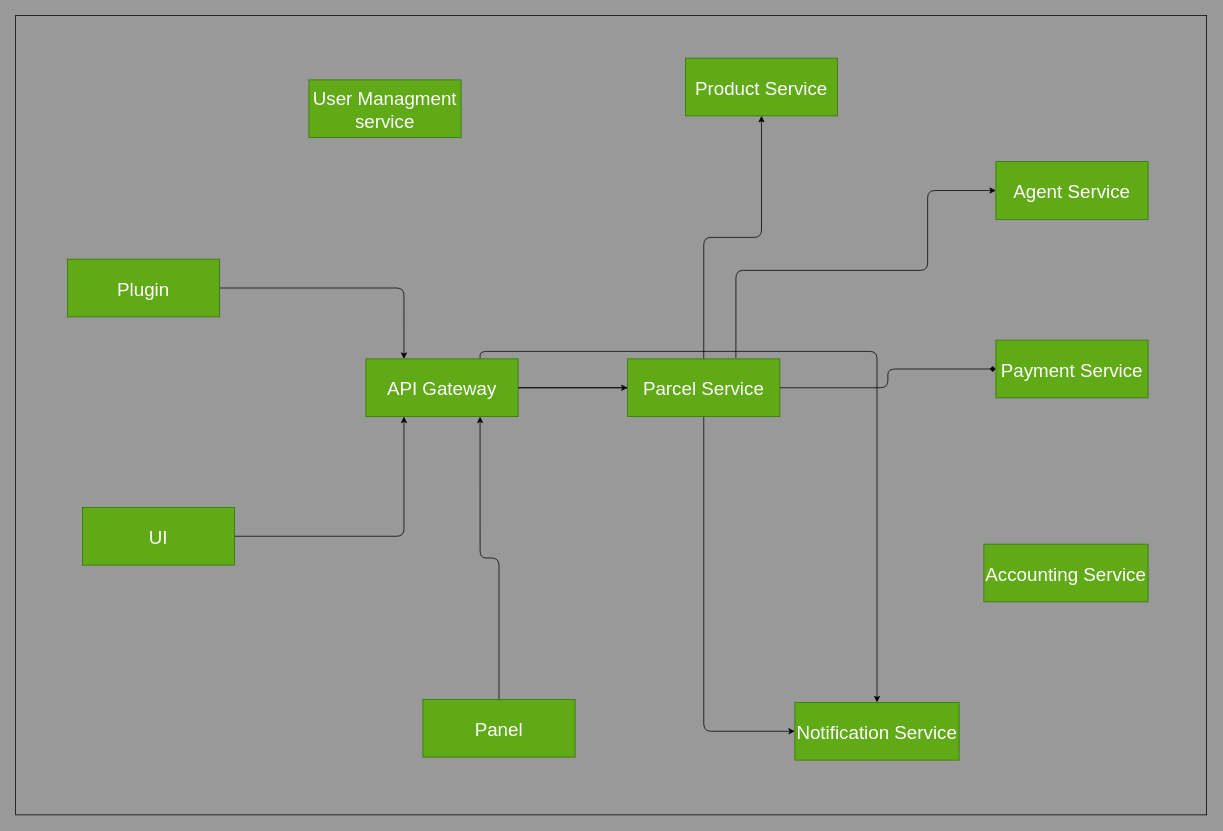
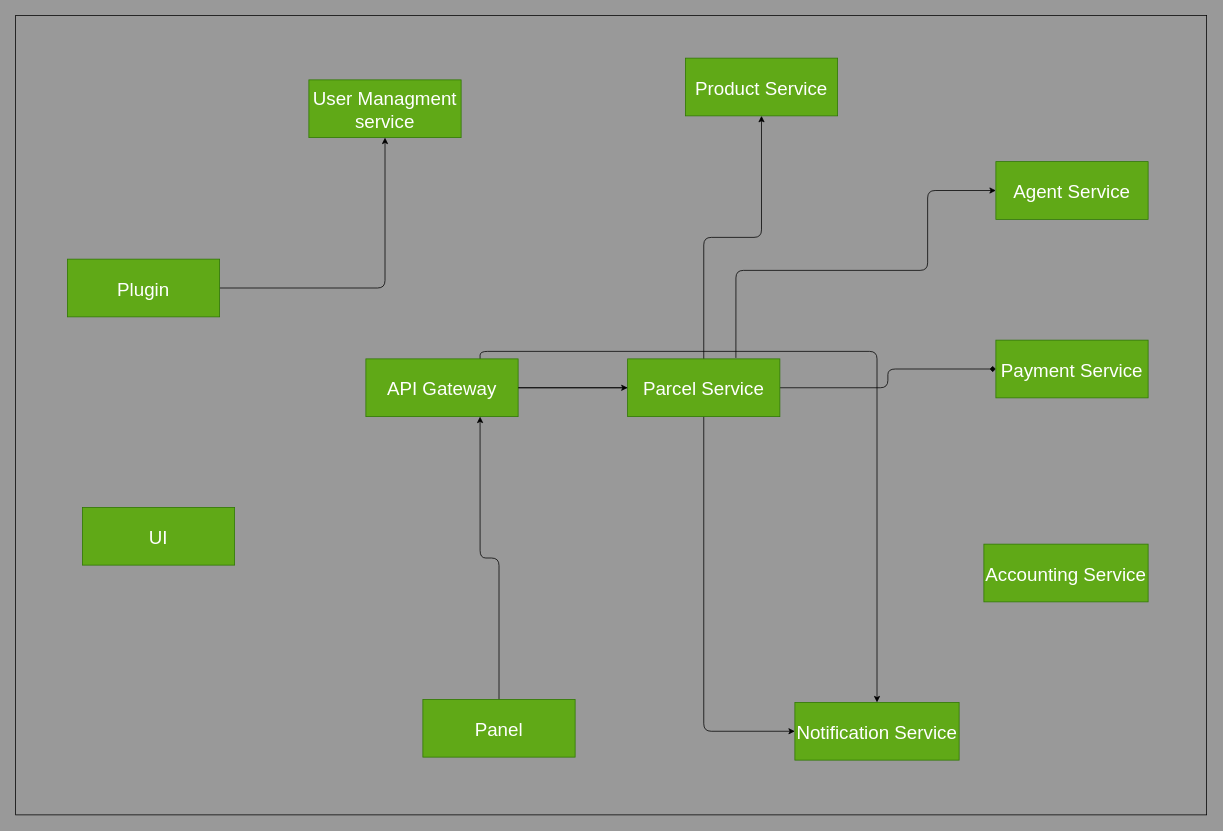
  <mxCell id="0" />
  <mxCell id="1" parent="0" />
  <mxCell id="2" style="edgeStyle=orthogonalEdgeStyle;html=1;exitX=1;exitY=0.5;exitDx=0;exitDy=0;entryX=0;entryY=0.5;entryDx=0;entryDy=0;fontSize=25;" edge="1" parent="1" source="4" target="22"><mxGeometry relative="1" as="geometry" /></mxCell>
  <mxCell id="3" style="edgeStyle=orthogonalEdgeStyle;html=1;fontSize=25;exitX=0.75;exitY=0;exitDx=0;exitDy=0;" edge="1" parent="1" source="4" target="17"><mxGeometry relative="1" as="geometry"><mxPoint x="660.253" y="479.782" as="sourcePoint" /></mxGeometry></mxCell>
  <mxCell id="4" value="&lt;font style=&quot;font-size: 25px;&quot;&gt;API Gateway&lt;/font&gt;" style="rounded=0;whiteSpace=wrap;html=1;fillColor=#60a917;fontColor=#ffffff;strokeColor=#2D7600;rotation=0;" vertex="1" parent="1"><mxGeometry x="487" y="478" width="203" height="77" as="geometry" /></mxCell>
  <mxCell id="5" value="&lt;font style=&quot;font-size: 25px;&quot;&gt;User Managment service&lt;/font&gt;" style="rounded=0;whiteSpace=wrap;html=1;fillColor=#60a917;fontColor=#ffffff;strokeColor=#2D7600;rotation=0;" vertex="1" parent="1"><mxGeometry x="411" y="106" width="203" height="77" as="geometry" /></mxCell>
  <mxCell id="6" style="edgeStyle=orthogonalEdgeStyle;html=1;entryX=0.75;entryY=1;entryDx=0;entryDy=0;fontSize=25;" edge="1" parent="1" source="7" target="4"><mxGeometry relative="1" as="geometry" /></mxCell>
  <mxCell id="7" value="&lt;span style=&quot;font-size: 25px;&quot;&gt;Panel&lt;/span&gt;" style="rounded=0;whiteSpace=wrap;html=1;fillColor=#60a917;fontColor=#ffffff;strokeColor=#2D7600;rotation=0;" vertex="1" parent="1"><mxGeometry x="563" y="932" width="203" height="77" as="geometry" /></mxCell>
  <mxCell id="8" style="edgeStyle=orthogonalEdgeStyle;html=1;entryX=0;entryY=0.5;entryDx=0;entryDy=0;fontSize=25;exitX=0.797;exitY=0.409;exitDx=0;exitDy=0;exitPerimeter=0;" edge="1" parent="1" target="15"><mxGeometry relative="1" as="geometry"><mxPoint x="980.361" y="476.717" as="sourcePoint" /><Array as="points"><mxPoint x="980" y="360" /><mxPoint x="1236" y="360" /><mxPoint x="1236" y="254" /></Array></mxGeometry></mxCell>
  <mxCell id="9" style="edgeStyle=orthogonalEdgeStyle;html=1;entryX=0;entryY=0.5;entryDx=0;entryDy=0;fontSize=25;endArrow=diamond;" edge="1" parent="1" source="22" target="16"><mxGeometry relative="1" as="geometry" /></mxCell>
- <mxCell id="10" style="edgeStyle=orthogonalEdgeStyle;html=1;fontSize=25;entryX=0.25;entryY=0;entryDx=0;entryDy=0;" edge="1" parent="1" source="11" target="4"><mxGeometry relative="1" as="geometry"><mxPoint x="529" y="482" as="targetPoint" /></mxGeometry></mxCell>
+ <mxCell id="10" style="edgeStyle=orthogonalEdgeStyle;html=1;fontSize=25;" edge="1" parent="1" source="11" target="5"><mxGeometry relative="1" as="geometry"><mxPoint x="529" y="482" as="targetPoint" /></mxGeometry></mxCell>
  <mxCell id="11" value="&lt;font style=&quot;font-size: 25px;&quot;&gt;Plugin&lt;/font&gt;" style="rounded=0;whiteSpace=wrap;html=1;fillColor=#60a917;fontColor=#ffffff;strokeColor=#2D7600;rotation=0;" vertex="1" parent="1"><mxGeometry x="89" y="345" width="203" height="77" as="geometry" /></mxCell>
- <mxCell id="12" style="edgeStyle=orthogonalEdgeStyle;html=1;fontSize=25;entryX=0.25;entryY=1;entryDx=0;entryDy=0;" edge="1" parent="1" source="13" target="4"><mxGeometry relative="1" as="geometry" /></mxCell>
  <mxCell id="13" value="&lt;font style=&quot;font-size: 25px;&quot;&gt;UI&lt;/font&gt;" style="rounded=0;whiteSpace=wrap;html=1;fillColor=#60a917;fontColor=#ffffff;strokeColor=#2D7600;rotation=0;" vertex="1" parent="1"><mxGeometry x="109" y="676" width="203" height="77" as="geometry" /></mxCell>
  <mxCell id="14" value="&lt;font style=&quot;font-size: 25px;&quot;&gt;Product Service&lt;/font&gt;" style="rounded=0;whiteSpace=wrap;html=1;fillColor=#60a917;fontColor=#ffffff;strokeColor=#2D7600;rotation=0;" vertex="1" parent="1"><mxGeometry x="913" y="77" width="203" height="77" as="geometry" /></mxCell>
  <mxCell id="15" value="&lt;font style=&quot;font-size: 25px;&quot;&gt;Agent Service&lt;/font&gt;" style="rounded=0;whiteSpace=wrap;html=1;fillColor=#60a917;fontColor=#ffffff;strokeColor=#2D7600;rotation=0;" vertex="1" parent="1"><mxGeometry x="1327" y="215" width="203" height="77" as="geometry" /></mxCell>
  <mxCell id="16" value="&lt;font style=&quot;font-size: 25px;&quot;&gt;Payment Service&lt;/font&gt;" style="rounded=0;whiteSpace=wrap;html=1;fillColor=#60a917;fontColor=#ffffff;strokeColor=#2D7600;rotation=0;" vertex="1" parent="1"><mxGeometry x="1327" y="453" width="203" height="77" as="geometry" /></mxCell>
  <mxCell id="17" value="&lt;font style=&quot;font-size: 25px;&quot;&gt;Notification Service&lt;/font&gt;" style="rounded=0;whiteSpace=wrap;html=1;fillColor=#60a917;fontColor=#ffffff;strokeColor=#2D7600;rotation=0;" vertex="1" parent="1"><mxGeometry x="1059" y="936" width="219" height="77" as="geometry" /></mxCell>
  <mxCell id="18" value="&lt;font style=&quot;font-size: 25px;&quot;&gt;Accounting Service&lt;/font&gt;" style="rounded=0;whiteSpace=wrap;html=1;fillColor=#60a917;fontColor=#ffffff;strokeColor=#2D7600;rotation=0;" vertex="1" parent="1"><mxGeometry x="1311" y="725" width="219" height="77" as="geometry" /></mxCell>
  <mxCell id="19" value="" style="edgeStyle=orthogonalEdgeStyle;html=1;exitX=1;exitY=0.5;exitDx=0;exitDy=0;entryX=0;entryY=0.5;entryDx=0;entryDy=0;fontSize=25;endArrow=none;" edge="1" parent="1" source="4" target="22"><mxGeometry relative="1" as="geometry"><mxPoint x="387" y="532.5" as="sourcePoint" /><mxPoint x="222" y="309.5" as="targetPoint" /></mxGeometry></mxCell>
  <mxCell id="20" style="edgeStyle=orthogonalEdgeStyle;html=1;fontSize=25;" edge="1" parent="1" source="22" target="14"><mxGeometry relative="1" as="geometry" /></mxCell>
  <mxCell id="21" style="edgeStyle=orthogonalEdgeStyle;html=1;entryX=0;entryY=0.5;entryDx=0;entryDy=0;fontSize=25;" edge="1" parent="1" source="22" target="17"><mxGeometry relative="1" as="geometry"><Array as="points"><mxPoint x="938" y="975" /></Array></mxGeometry></mxCell>
  <mxCell id="22" value="&lt;font style=&quot;font-size: 25px;&quot;&gt;Parcel Service&lt;/font&gt;" style="rounded=0;whiteSpace=wrap;html=1;fillColor=#60a917;fontColor=#ffffff;strokeColor=#2D7600;rotation=0;" vertex="1" parent="1"><mxGeometry x="836" y="478" width="203" height="77" as="geometry" /></mxCell>
  <mxCell id="23" value="" style="rounded=0;whiteSpace=wrap;html=1;fontSize=25;fillColor=none;" vertex="1" parent="1"><mxGeometry x="20" y="20" width="1588" height="1066" as="geometry" /></mxCell>
